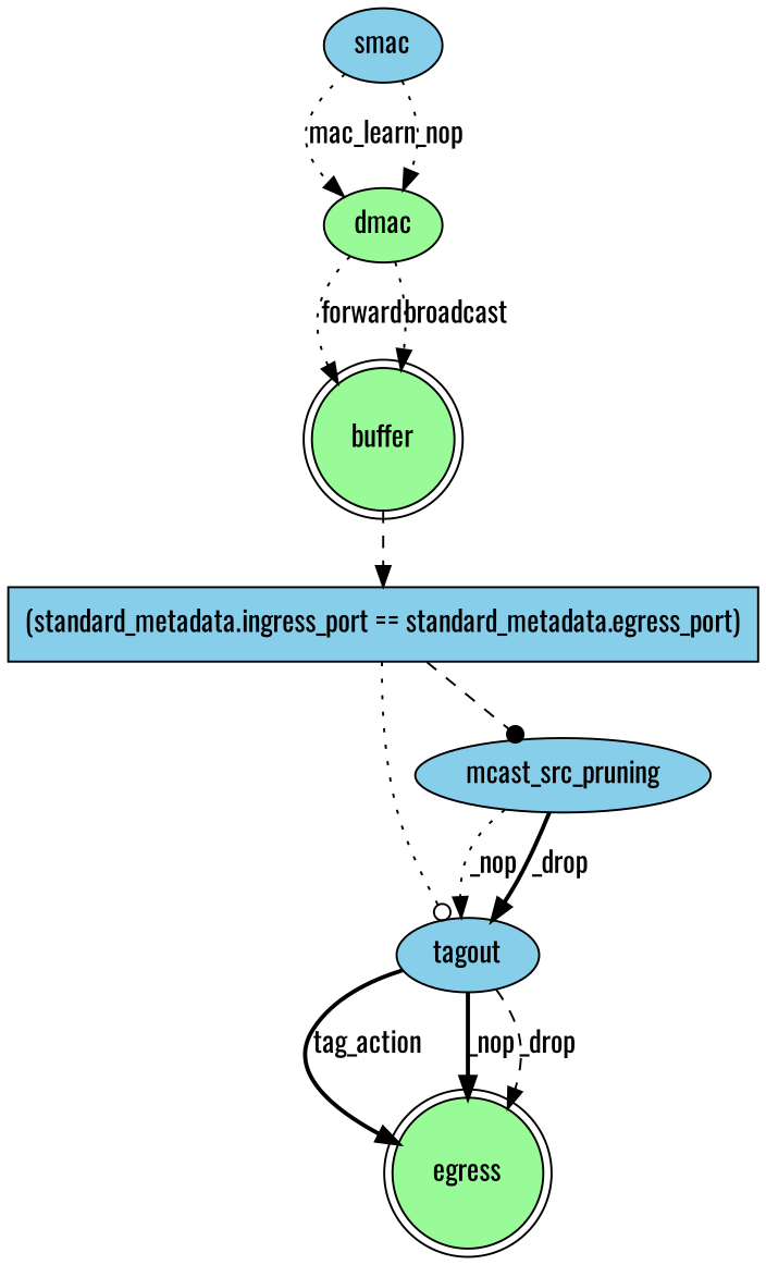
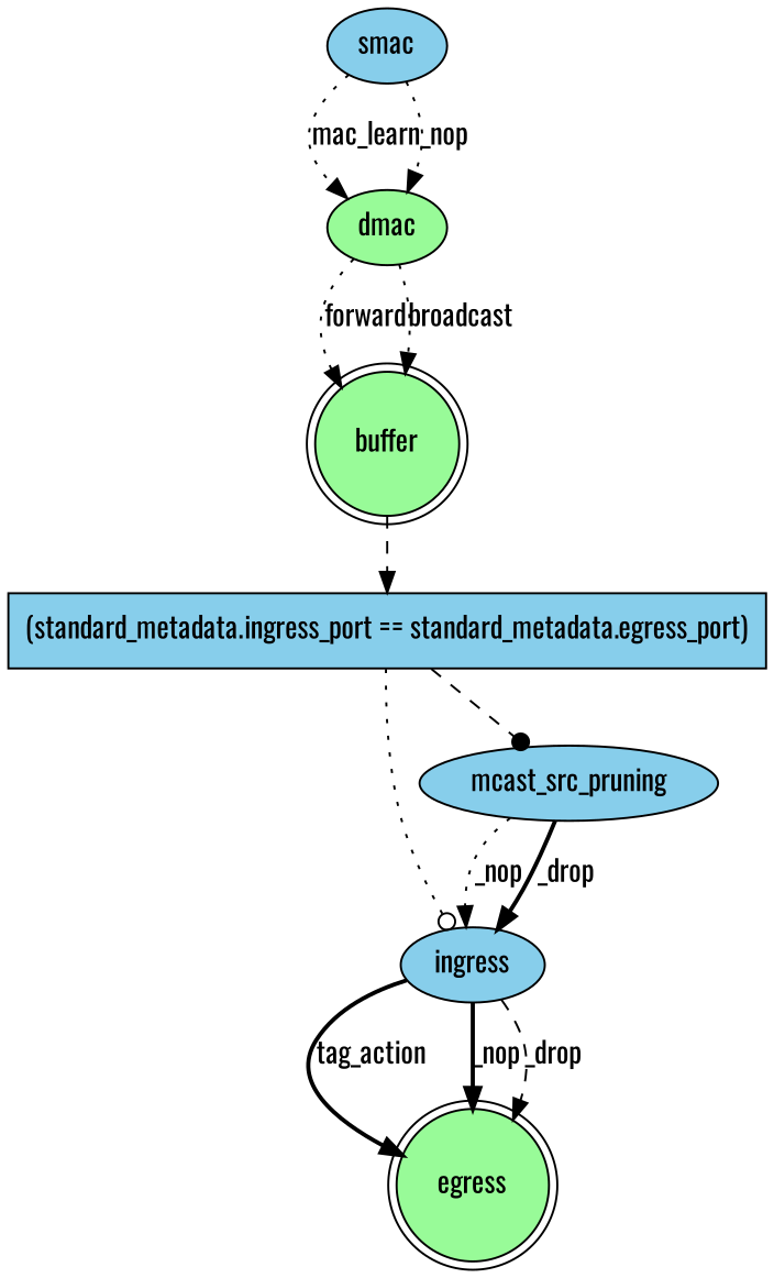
  digraph {
    fontname=Oswald
    node [fillcolor=skyblue fontname=Oswald shape=ellipse style=filled]
    edge [fontname=Oswald style=dotted arrowhead=normal]
    buffer [fillcolor=palegreen shape=doublecircle]
    n2 [label="(standard_metadata.ingress_port == standard_metadata.egress_port)" shape=box]
-   tagout
+   tagout [label=ingress]
    mcast_src_pruning
    egress [fillcolor=palegreen shape=doublecircle]
    smac
    dmac [fillcolor=palegreen]
    buffer -> n2 [style=dashed arrowhead=""]
    n2 -> tagout [arrowhead=odot]
    n2 -> mcast_src_pruning [arrowhead=dot style=dashed]
    tagout -> egress [label=tag_action style=bold]
    tagout -> egress [label=_nop style=bold]
    tagout -> egress [label=_drop style=dashed]
    mcast_src_pruning -> tagout [label=_nop]
    mcast_src_pruning -> tagout [label=_drop style=bold]
    smac -> dmac [label=mac_learn]
    smac -> dmac [label=_nop]
    dmac -> buffer [label=forward]
    dmac -> buffer [label=broadcast]
  }
